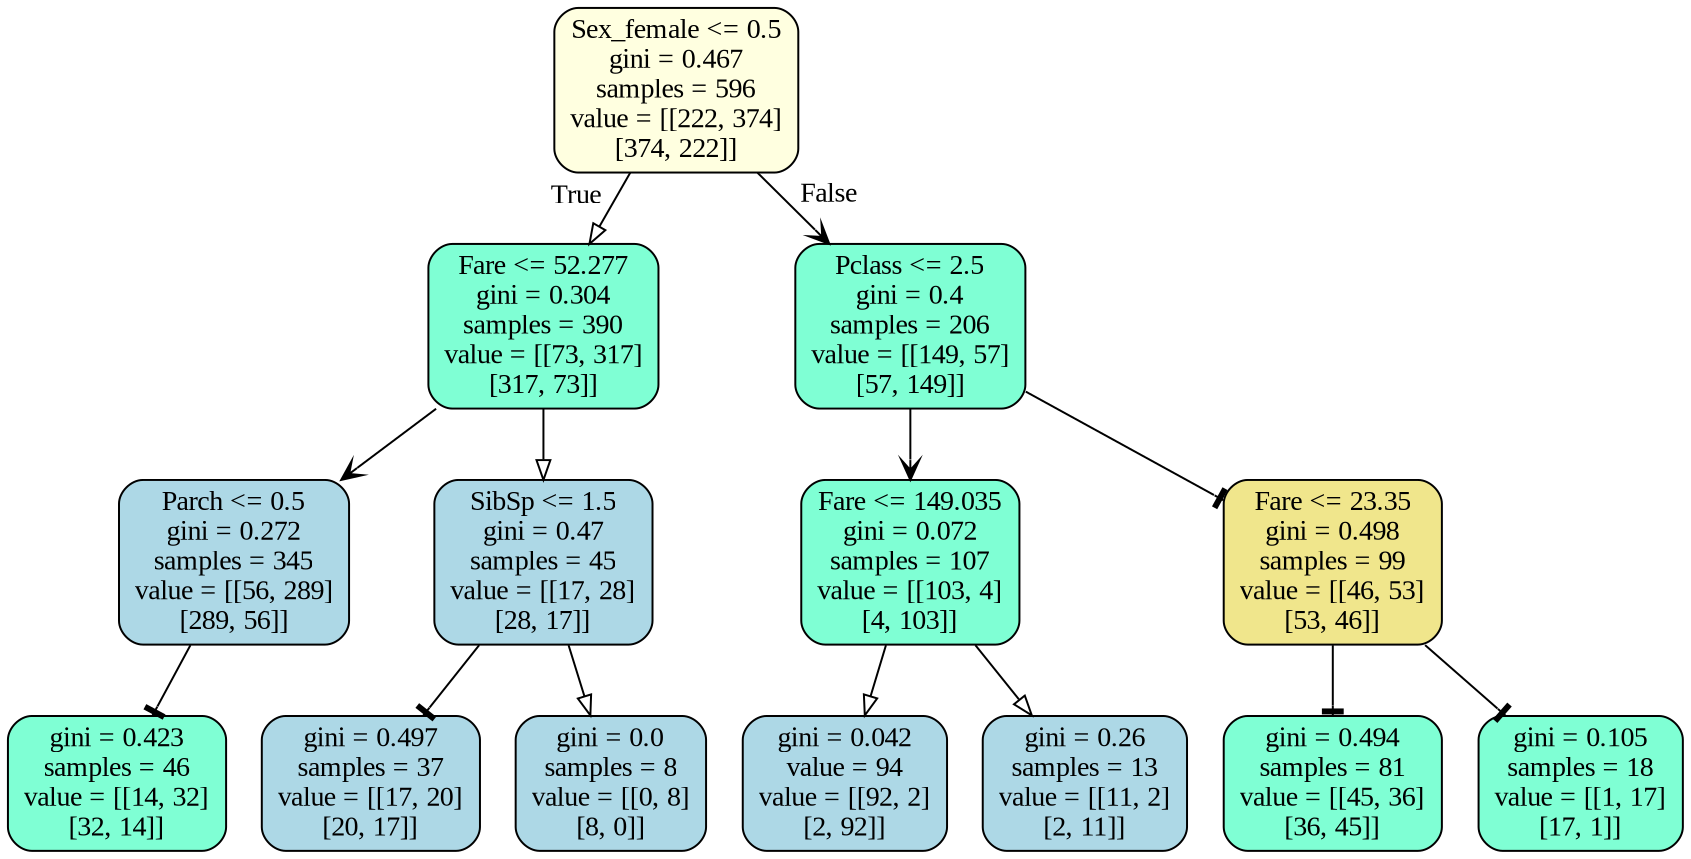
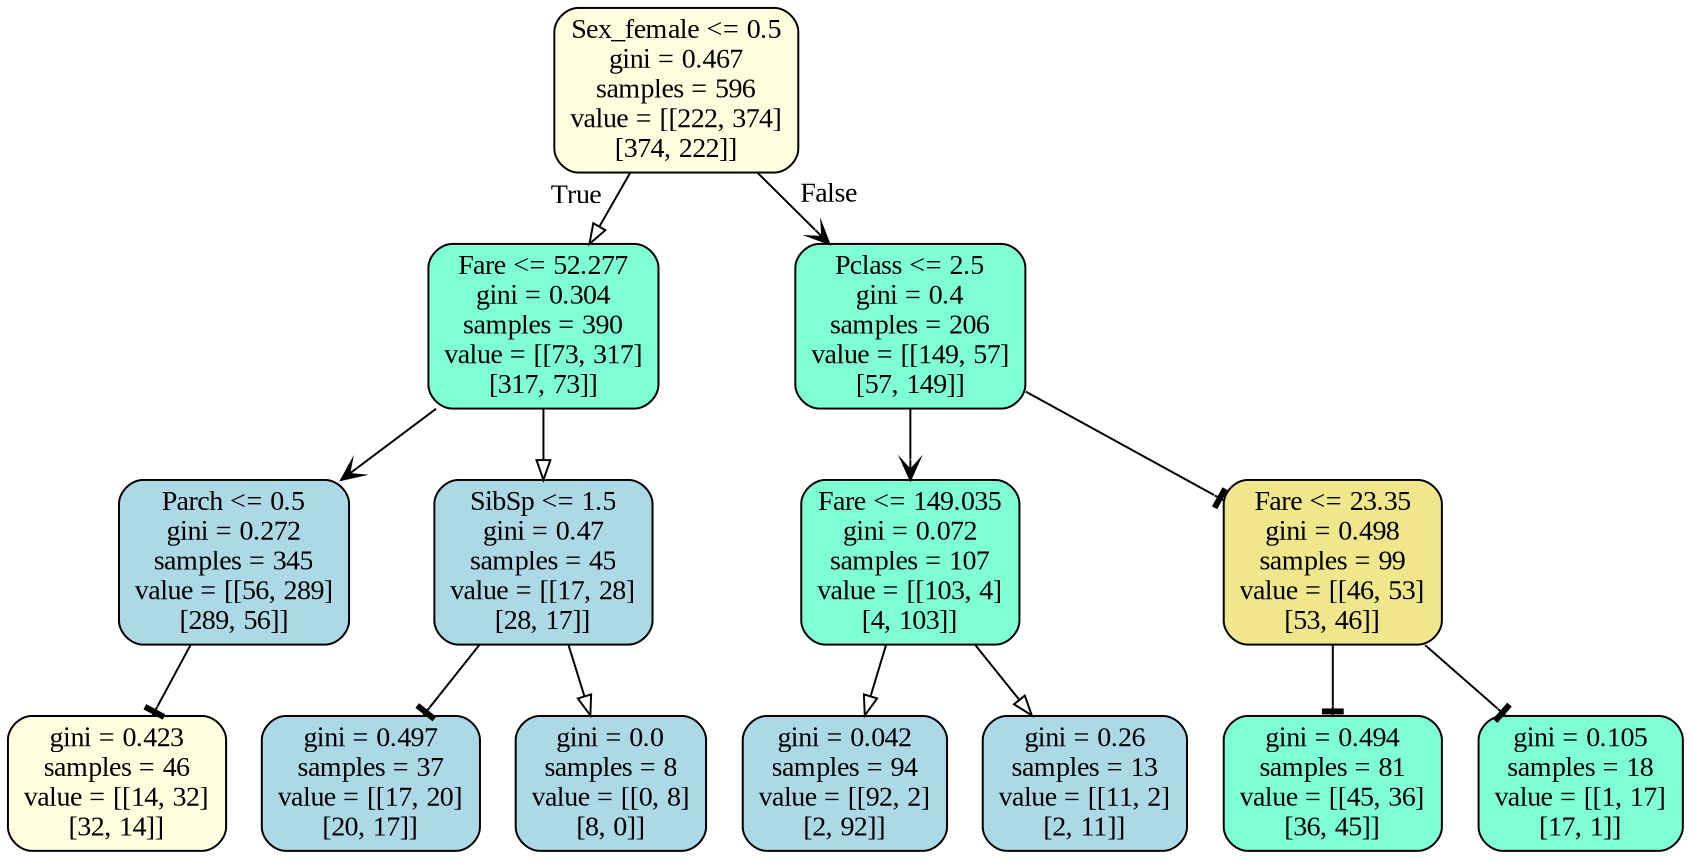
  digraph {
    fontname="Liberation Serif"
    node [color=black fillcolor=lightblue fontname="Liberation Serif" shape=box style="filled, rounded"]
    edge [arrowhead=onormal fontname="Liberation Serif"]
    n1 [fillcolor=lightyellow label="Sex_female <= 0.5\ngini = 0.467\nsamples = 596\nvalue = [[222, 374]\n[374, 222]]"]
    n2 [fillcolor=aquamarine label="Fare <= 52.277\ngini = 0.304\nsamples = 390\nvalue = [[73, 317]\n[317, 73]]"]
    n3 [fillcolor=aquamarine label="Pclass <= 2.5\ngini = 0.4\nsamples = 206\nvalue = [[149, 57]\n[57, 149]]"]
    n4 [label="Parch <= 0.5\ngini = 0.272\nsamples = 345\nvalue = [[56, 289]\n[289, 56]]"]
    n5 [label="SibSp <= 1.5\ngini = 0.47\nsamples = 45\nvalue = [[17, 28]\n[28, 17]]"]
    n6 [fillcolor=aquamarine label="Fare <= 149.035\ngini = 0.072\nsamples = 107\nvalue = [[103, 4]\n[4, 103]]"]
    n7 [fillcolor=khaki label="Fare <= 23.35\ngini = 0.498\nsamples = 99\nvalue = [[46, 53]\n[53, 46]]"]
-   n8 [fillcolor=aquamarine label="gini = 0.423\nsamples = 46\nvalue = [[14, 32]\n[32, 14]]"]
+   n8 [fillcolor=lightyellow label="gini = 0.423\nsamples = 46\nvalue = [[14, 32]\n[32, 14]]"]
    n9 [label="gini = 0.497\nsamples = 37\nvalue = [[17, 20]\n[20, 17]]"]
    n10 [label="gini = 0.0\nsamples = 8\nvalue = [[0, 8]\n[8, 0]]"]
-   n11 [label="gini = 0.042\nvalue = 94\nvalue = [[92, 2]\n[2, 92]]"]
+   n11 [label="gini = 0.042\nsamples = 94\nvalue = [[92, 2]\n[2, 92]]"]
    n12 [label="gini = 0.26\nsamples = 13\nvalue = [[11, 2]\n[2, 11]]"]
    n13 [fillcolor=aquamarine label="gini = 0.494\nsamples = 81\nvalue = [[45, 36]\n[36, 45]]"]
    n14 [fillcolor=aquamarine label="gini = 0.105\nsamples = 18\nvalue = [[1, 17]\n[17, 1]]"]
    n1 -> n2 [headlabel=True labelangle=45 labeldistance=2.5]
    n1 -> n3 [arrowhead=vee headlabel=False labelangle=-45 labeldistance=2.5]
    n2 -> n4 [arrowhead=vee]
    n2 -> n5
    n3 -> n6 [arrowhead=vee]
    n3 -> n7 [arrowhead=tee]
    n4 -> n8 [arrowhead=tee]
    n5 -> n9 [arrowhead=tee]
    n5 -> n10
    n6 -> n11
    n6 -> n12
    n7 -> n13 [arrowhead=tee]
    n7 -> n14 [arrowhead=tee]
  }
